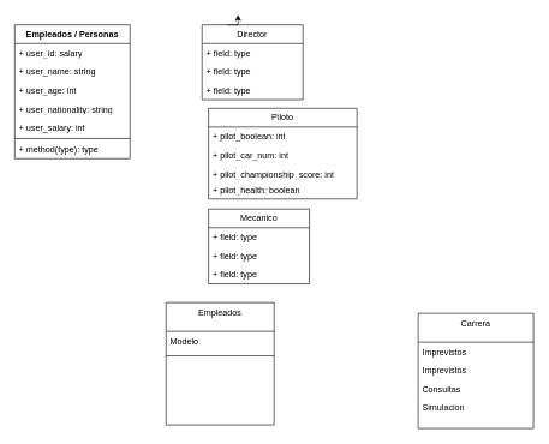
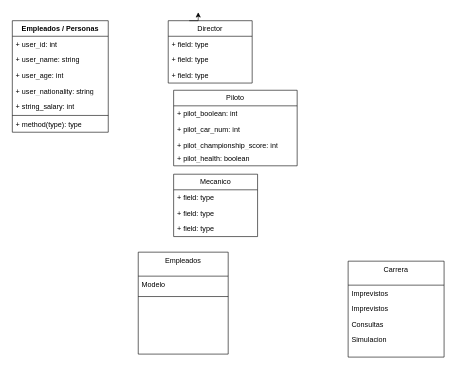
  <mxCell id="0" />
  <mxCell id="1" parent="0" />
  <mxCell id="2" value="Empleados" style="swimlane;fontStyle=0;align=center;verticalAlign=top;childLayout=stackLayout;horizontal=1;startSize=40;horizontalStack=0;resizeParent=1;resizeLast=0;collapsible=1;marginBottom=0;rounded=0;shadow=0;strokeWidth=1;" parent="1" vertex="1"><mxGeometry x="230" y="420" width="150" height="170" as="geometry"><mxRectangle x="130" y="380" width="160" height="26" as="alternateBounds" /></mxGeometry></mxCell>
  <mxCell id="3" value="Modelo" style="text;align=left;verticalAlign=top;spacingLeft=4;spacingRight=4;overflow=hidden;rotatable=0;points=[[0,0.5],[1,0.5]];portConstraint=eastwest;" parent="2" vertex="1"><mxGeometry y="40" width="150" height="30" as="geometry" /></mxCell>
  <mxCell id="4" value="" style="line;html=1;strokeWidth=1;align=left;verticalAlign=middle;spacingTop=-1;spacingLeft=3;spacingRight=3;rotatable=0;labelPosition=right;points=[];portConstraint=eastwest;" parent="2" vertex="1"><mxGeometry y="70" width="150" height="8" as="geometry" /></mxCell>
  <mxCell id="5" value="Carrera" style="swimlane;fontStyle=0;align=center;verticalAlign=top;childLayout=stackLayout;horizontal=1;startSize=40;horizontalStack=0;resizeParent=1;resizeLast=0;collapsible=1;marginBottom=0;rounded=0;shadow=0;strokeWidth=1;" parent="1" vertex="1"><mxGeometry x="580" y="435" width="160" height="160" as="geometry"><mxRectangle x="130" y="380" width="160" height="26" as="alternateBounds" /></mxGeometry></mxCell>
  <mxCell id="6" value="Imprevistos" style="text;align=left;verticalAlign=top;spacingLeft=4;spacingRight=4;overflow=hidden;rotatable=0;points=[[0,0.5],[1,0.5]];portConstraint=eastwest;" parent="5" vertex="1"><mxGeometry y="40" width="160" height="26" as="geometry" /></mxCell>
  <mxCell id="7" value="Imprevistos" style="text;align=left;verticalAlign=top;spacingLeft=4;spacingRight=4;overflow=hidden;rotatable=0;points=[[0,0.5],[1,0.5]];portConstraint=eastwest;" parent="5" vertex="1"><mxGeometry y="66" width="160" height="26" as="geometry" /></mxCell>
  <mxCell id="8" value="Consultas" style="text;align=left;verticalAlign=top;spacingLeft=4;spacingRight=4;overflow=hidden;rotatable=0;points=[[0,0.5],[1,0.5]];portConstraint=eastwest;" parent="5" vertex="1"><mxGeometry y="92" width="160" height="26" as="geometry" /></mxCell>
  <mxCell id="9" value="Simulacion" style="text;align=left;verticalAlign=top;spacingLeft=4;spacingRight=4;overflow=hidden;rotatable=0;points=[[0,0.5],[1,0.5]];portConstraint=eastwest;" parent="5" vertex="1"><mxGeometry y="118" width="160" height="26" as="geometry" /></mxCell>
  <mxCell id="10" value="Empleados / Personas" style="swimlane;fontStyle=1;align=center;verticalAlign=top;childLayout=stackLayout;horizontal=1;startSize=26;horizontalStack=0;resizeParent=1;resizeParentMax=0;resizeLast=0;collapsible=1;marginBottom=0;whiteSpace=wrap;html=1;" parent="1" vertex="1"><mxGeometry x="20" y="34" width="160" height="186" as="geometry" /></mxCell>
- <mxCell id="11" value="+ user_id: salary" style="text;strokeColor=none;fillColor=none;align=left;verticalAlign=top;spacingLeft=4;spacingRight=4;overflow=hidden;rotatable=0;points=[[0,0.5],[1,0.5]];portConstraint=eastwest;whiteSpace=wrap;html=1;" parent="10" vertex="1"><mxGeometry y="26" width="160" height="26" as="geometry" /></mxCell>
+ <mxCell id="11" value="+ user_id: int" style="text;strokeColor=none;fillColor=none;align=left;verticalAlign=top;spacingLeft=4;spacingRight=4;overflow=hidden;rotatable=0;points=[[0,0.5],[1,0.5]];portConstraint=eastwest;whiteSpace=wrap;html=1;" parent="10" vertex="1"><mxGeometry y="26" width="160" height="26" as="geometry" /></mxCell>
  <mxCell id="12" value="+ user_name: string" style="text;strokeColor=none;fillColor=none;align=left;verticalAlign=top;spacingLeft=4;spacingRight=4;overflow=hidden;rotatable=0;points=[[0,0.5],[1,0.5]];portConstraint=eastwest;whiteSpace=wrap;html=1;" parent="10" vertex="1"><mxGeometry y="52" width="160" height="26" as="geometry" /></mxCell>
  <mxCell id="13" value="+ user_age: int" style="text;strokeColor=none;fillColor=none;align=left;verticalAlign=top;spacingLeft=4;spacingRight=4;overflow=hidden;rotatable=0;points=[[0,0.5],[1,0.5]];portConstraint=eastwest;whiteSpace=wrap;html=1;" parent="10" vertex="1"><mxGeometry y="78" width="160" height="26" as="geometry" /></mxCell>
  <mxCell id="14" value="+ user_nationality: string" style="text;strokeColor=none;fillColor=none;align=left;verticalAlign=top;spacingLeft=4;spacingRight=4;overflow=hidden;rotatable=0;points=[[0,0.5],[1,0.5]];portConstraint=eastwest;whiteSpace=wrap;html=1;" parent="10" vertex="1"><mxGeometry y="104" width="160" height="26" as="geometry" /></mxCell>
- <mxCell id="15" value="+ user_salary: int" style="text;strokeColor=none;fillColor=none;align=left;verticalAlign=top;spacingLeft=4;spacingRight=4;overflow=hidden;rotatable=0;points=[[0,0.5],[1,0.5]];portConstraint=eastwest;whiteSpace=wrap;html=1;" parent="10" vertex="1"><mxGeometry y="130" width="160" height="26" as="geometry" /></mxCell>
+ <mxCell id="15" value="+ string_salary: int" style="text;strokeColor=none;fillColor=none;align=left;verticalAlign=top;spacingLeft=4;spacingRight=4;overflow=hidden;rotatable=0;points=[[0,0.5],[1,0.5]];portConstraint=eastwest;whiteSpace=wrap;html=1;" parent="10" vertex="1"><mxGeometry y="130" width="160" height="26" as="geometry" /></mxCell>
  <mxCell id="16" value="" style="line;strokeWidth=1;fillColor=none;align=left;verticalAlign=middle;spacingTop=-1;spacingLeft=3;spacingRight=3;rotatable=0;labelPosition=right;points=[];portConstraint=eastwest;strokeColor=inherit;" parent="10" vertex="1"><mxGeometry y="156" width="160" height="4" as="geometry" /></mxCell>
  <mxCell id="17" value="+ method(type): type" style="text;strokeColor=none;fillColor=none;align=left;verticalAlign=top;spacingLeft=4;spacingRight=4;overflow=hidden;rotatable=0;points=[[0,0.5],[1,0.5]];portConstraint=eastwest;whiteSpace=wrap;html=1;" parent="10" vertex="1"><mxGeometry y="160" width="160" height="26" as="geometry" /></mxCell>
  <mxCell id="18" value="Piloto" style="swimlane;fontStyle=0;childLayout=stackLayout;horizontal=1;startSize=26;fillColor=none;horizontalStack=0;resizeParent=1;resizeParentMax=0;resizeLast=0;collapsible=1;marginBottom=0;whiteSpace=wrap;html=1;" parent="1" vertex="1"><mxGeometry x="289" y="150" width="206" height="126" as="geometry" /></mxCell>
  <mxCell id="19" value="+ pilot_boolean: int" style="text;strokeColor=none;fillColor=none;align=left;verticalAlign=top;spacingLeft=4;spacingRight=4;overflow=hidden;rotatable=0;points=[[0,0.5],[1,0.5]];portConstraint=eastwest;whiteSpace=wrap;html=1;" parent="18" vertex="1"><mxGeometry y="26" width="206" height="26" as="geometry" /></mxCell>
  <mxCell id="20" value="+ pilot_car_num: int" style="text;strokeColor=none;fillColor=none;align=left;verticalAlign=top;spacingLeft=4;spacingRight=4;overflow=hidden;rotatable=0;points=[[0,0.5],[1,0.5]];portConstraint=eastwest;whiteSpace=wrap;html=1;" parent="18" vertex="1"><mxGeometry y="52" width="206" height="26" as="geometry" /></mxCell>
  <mxCell id="21" value="+ pilot_championship_score: int" style="text;strokeColor=none;fillColor=none;align=left;verticalAlign=top;spacingLeft=4;spacingRight=4;overflow=hidden;rotatable=0;points=[[0,0.5],[1,0.5]];portConstraint=eastwest;whiteSpace=wrap;html=1;" parent="18" vertex="1"><mxGeometry y="78" width="206" height="22" as="geometry" /></mxCell>
  <mxCell id="22" value="+ pilot_health: boolean" style="text;strokeColor=none;fillColor=none;align=left;verticalAlign=top;spacingLeft=4;spacingRight=4;overflow=hidden;rotatable=0;points=[[0,0.5],[1,0.5]];portConstraint=eastwest;whiteSpace=wrap;html=1;" parent="18" vertex="1"><mxGeometry y="100" width="206" height="26" as="geometry" /></mxCell>
  <mxCell id="23" style="edgeStyle=orthogonalEdgeStyle;rounded=0;orthogonalLoop=1;jettySize=auto;html=1;exitX=0.25;exitY=0;exitDx=0;exitDy=0;" edge="1" parent="1" source="24"><mxGeometry relative="1" as="geometry"><mxPoint x="330" y="20" as="targetPoint" /></mxGeometry></mxCell>
  <mxCell id="24" value="Director" style="swimlane;fontStyle=0;childLayout=stackLayout;horizontal=1;startSize=26;fillColor=none;horizontalStack=0;resizeParent=1;resizeParentMax=0;resizeLast=0;collapsible=1;marginBottom=0;whiteSpace=wrap;html=1;" parent="1" vertex="1"><mxGeometry x="280" y="34" width="140" height="104" as="geometry" /></mxCell>
  <mxCell id="25" value="+ field: type" style="text;strokeColor=none;fillColor=none;align=left;verticalAlign=top;spacingLeft=4;spacingRight=4;overflow=hidden;rotatable=0;points=[[0,0.5],[1,0.5]];portConstraint=eastwest;whiteSpace=wrap;html=1;" parent="24" vertex="1"><mxGeometry y="26" width="140" height="26" as="geometry" /></mxCell>
  <mxCell id="26" value="+ field: type" style="text;strokeColor=none;fillColor=none;align=left;verticalAlign=top;spacingLeft=4;spacingRight=4;overflow=hidden;rotatable=0;points=[[0,0.5],[1,0.5]];portConstraint=eastwest;whiteSpace=wrap;html=1;" parent="24" vertex="1"><mxGeometry y="52" width="140" height="26" as="geometry" /></mxCell>
  <mxCell id="27" value="+ field: type" style="text;strokeColor=none;fillColor=none;align=left;verticalAlign=top;spacingLeft=4;spacingRight=4;overflow=hidden;rotatable=0;points=[[0,0.5],[1,0.5]];portConstraint=eastwest;whiteSpace=wrap;html=1;" parent="24" vertex="1"><mxGeometry y="78" width="140" height="26" as="geometry" /></mxCell>
  <mxCell id="28" value="Mecanico" style="swimlane;fontStyle=0;childLayout=stackLayout;horizontal=1;startSize=26;fillColor=none;horizontalStack=0;resizeParent=1;resizeParentMax=0;resizeLast=0;collapsible=1;marginBottom=0;whiteSpace=wrap;html=1;" parent="1" vertex="1"><mxGeometry x="289" y="290" width="140" height="104" as="geometry" /></mxCell>
  <mxCell id="29" value="+ field: type" style="text;strokeColor=none;fillColor=none;align=left;verticalAlign=top;spacingLeft=4;spacingRight=4;overflow=hidden;rotatable=0;points=[[0,0.5],[1,0.5]];portConstraint=eastwest;whiteSpace=wrap;html=1;" parent="28" vertex="1"><mxGeometry y="26" width="140" height="26" as="geometry" /></mxCell>
  <mxCell id="30" value="+ field: type" style="text;strokeColor=none;fillColor=none;align=left;verticalAlign=top;spacingLeft=4;spacingRight=4;overflow=hidden;rotatable=0;points=[[0,0.5],[1,0.5]];portConstraint=eastwest;whiteSpace=wrap;html=1;" parent="28" vertex="1"><mxGeometry y="52" width="140" height="26" as="geometry" /></mxCell>
  <mxCell id="31" value="+ field: type" style="text;strokeColor=none;fillColor=none;align=left;verticalAlign=top;spacingLeft=4;spacingRight=4;overflow=hidden;rotatable=0;points=[[0,0.5],[1,0.5]];portConstraint=eastwest;whiteSpace=wrap;html=1;" parent="28" vertex="1"><mxGeometry y="78" width="140" height="26" as="geometry" /></mxCell>
